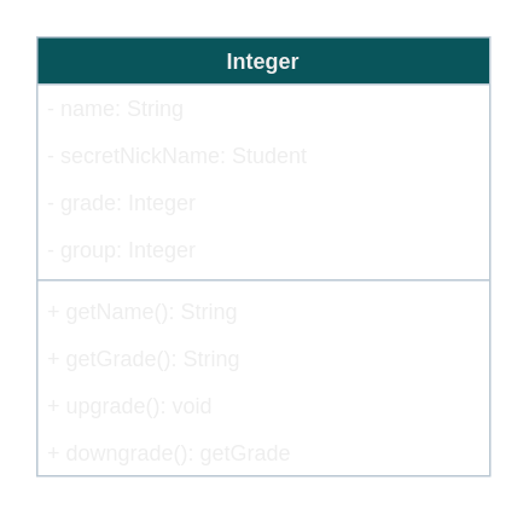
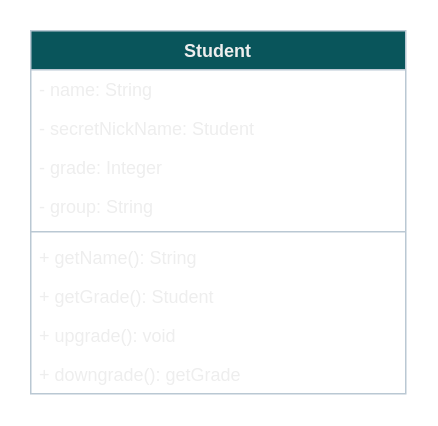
  <mxCell id="0" />
  <mxCell id="1" parent="0" />
- <mxCell id="2" value="Integer" style="swimlane;fontStyle=1;align=center;verticalAlign=top;childLayout=stackLayout;horizontal=1;startSize=26;horizontalStack=0;resizeParent=1;resizeParentMax=0;resizeLast=0;collapsible=1;marginBottom=0;fillColor=#09555B;strokeColor=#BAC8D3;fontColor=#EEEEEE;" vertex="1" parent="1"><mxGeometry x="20" y="20" width="250" height="242" as="geometry" /></mxCell>
+ <mxCell id="2" value="Student" style="swimlane;fontStyle=1;align=center;verticalAlign=top;childLayout=stackLayout;horizontal=1;startSize=26;horizontalStack=0;resizeParent=1;resizeParentMax=0;resizeLast=0;collapsible=1;marginBottom=0;fillColor=#09555B;strokeColor=#BAC8D3;fontColor=#EEEEEE;" vertex="1" parent="1"><mxGeometry x="20" y="20" width="250" height="242" as="geometry" /></mxCell>
  <mxCell id="3" value="- name: String" style="text;strokeColor=none;fillColor=none;align=left;verticalAlign=top;spacingLeft=4;spacingRight=4;overflow=hidden;rotatable=0;points=[[0,0.5],[1,0.5]];portConstraint=eastwest;fontColor=#EEEEEE;" vertex="1" parent="2"><mxGeometry y="26" width="250" height="26" as="geometry" /></mxCell>
  <mxCell id="4" value="- secretNickName: Student" style="text;strokeColor=none;fillColor=none;align=left;verticalAlign=top;spacingLeft=4;spacingRight=4;overflow=hidden;rotatable=0;points=[[0,0.5],[1,0.5]];portConstraint=eastwest;fontColor=#EEEEEE;" vertex="1" parent="2"><mxGeometry y="52" width="250" height="26" as="geometry" /></mxCell>
  <mxCell id="5" value="- grade: Integer" style="text;strokeColor=none;fillColor=none;align=left;verticalAlign=top;spacingLeft=4;spacingRight=4;overflow=hidden;rotatable=0;points=[[0,0.5],[1,0.5]];portConstraint=eastwest;fontColor=#EEEEEE;" vertex="1" parent="2"><mxGeometry y="78" width="250" height="26" as="geometry" /></mxCell>
- <mxCell id="6" value="- group: Integer" style="text;strokeColor=none;fillColor=none;align=left;verticalAlign=top;spacingLeft=4;spacingRight=4;overflow=hidden;rotatable=0;points=[[0,0.5],[1,0.5]];portConstraint=eastwest;fontColor=#EEEEEE;" vertex="1" parent="2"><mxGeometry y="104" width="250" height="26" as="geometry" /></mxCell>
+ <mxCell id="6" value="- group: String" style="text;strokeColor=none;fillColor=none;align=left;verticalAlign=top;spacingLeft=4;spacingRight=4;overflow=hidden;rotatable=0;points=[[0,0.5],[1,0.5]];portConstraint=eastwest;fontColor=#EEEEEE;" vertex="1" parent="2"><mxGeometry y="104" width="250" height="26" as="geometry" /></mxCell>
  <mxCell id="7" value="" style="line;strokeWidth=1;fillColor=none;align=left;verticalAlign=middle;spacingTop=-1;spacingLeft=3;spacingRight=3;rotatable=0;labelPosition=right;points=[];portConstraint=eastwest;strokeColor=#BAC8D3;fontColor=#EEEEEE;" vertex="1" parent="2"><mxGeometry y="130" width="250" height="8" as="geometry" /></mxCell>
  <mxCell id="8" value="+ getName(): String" style="text;strokeColor=none;fillColor=none;align=left;verticalAlign=top;spacingLeft=4;spacingRight=4;overflow=hidden;rotatable=0;points=[[0,0.5],[1,0.5]];portConstraint=eastwest;fontColor=#EEEEEE;" vertex="1" parent="2"><mxGeometry y="138" width="250" height="26" as="geometry" /></mxCell>
- <mxCell id="9" value="+ getGrade(): String" style="text;strokeColor=none;fillColor=none;align=left;verticalAlign=top;spacingLeft=4;spacingRight=4;overflow=hidden;rotatable=0;points=[[0,0.5],[1,0.5]];portConstraint=eastwest;fontColor=#EEEEEE;" vertex="1" parent="2"><mxGeometry y="164" width="250" height="26" as="geometry" /></mxCell>
+ <mxCell id="9" value="+ getGrade(): Student" style="text;strokeColor=none;fillColor=none;align=left;verticalAlign=top;spacingLeft=4;spacingRight=4;overflow=hidden;rotatable=0;points=[[0,0.5],[1,0.5]];portConstraint=eastwest;fontColor=#EEEEEE;" vertex="1" parent="2"><mxGeometry y="164" width="250" height="26" as="geometry" /></mxCell>
  <mxCell id="10" value="+ upgrade(): void" style="text;strokeColor=none;fillColor=none;align=left;verticalAlign=top;spacingLeft=4;spacingRight=4;overflow=hidden;rotatable=0;points=[[0,0.5],[1,0.5]];portConstraint=eastwest;fontColor=#EEEEEE;" vertex="1" parent="2"><mxGeometry y="190" width="250" height="26" as="geometry" /></mxCell>
  <mxCell id="11" value="+ downgrade(): getGrade" style="text;strokeColor=none;fillColor=none;align=left;verticalAlign=top;spacingLeft=4;spacingRight=4;overflow=hidden;rotatable=0;points=[[0,0.5],[1,0.5]];portConstraint=eastwest;fontColor=#EEEEEE;" vertex="1" parent="2"><mxGeometry y="216" width="250" height="26" as="geometry" /></mxCell>
